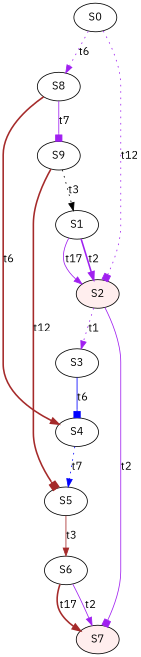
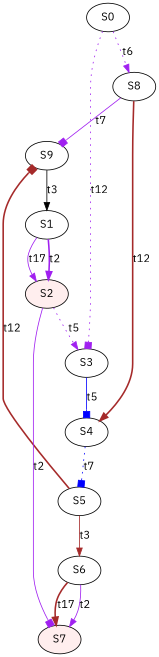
  digraph {
    fontname="IBM Plex Sans"
    node [fillcolor="#FFFFFF" fontname="IBM Plex Sans" style=filled]
    edge [arrowhead=normal color=purple fontname="IBM Plex Sans" style=solid]
    S8 [style=""]
    S9
    S4
    S1 [style=""]
    S5
    S6 [style=""]
    S7 [fillcolor="#FFEEEE"]
    S2 [fillcolor="#FFEEEE"]
    S3
    S0
    S8 -> S9 [arrowhead=box label=t7]
-   S8 -> S4 [color=brown label=t6 style=bold]
-   S9 -> S1 [color=black label=t3 style=dotted]
-   S9 -> S5 [arrowhead=box color=brown label=t12 style=bold]
-   S4 -> S5 [color=blue label=t7 style=dotted]
+   S8 -> S4 [color=brown label=t12 style=bold]
+   S9 -> S1 [color=black label=t3]
+   S5 -> S9 [arrowhead=box color=brown label=t12 style=bold]
+   S4 -> S5 [arrowhead=box color=blue label=t7 style=dotted]
    S1 -> S2 [label=t2 style=bold]
    S1 -> S2 [label=t17]
    S5 -> S6 [color=brown label=t3]
    S6 -> S7 [label=t2]
    S6 -> S7 [color=brown label=t17 style=bold]
    S2 -> S7 [arrowhead=box label=t2]
-   S2 -> S3 [label=t1 style=dotted]
-   S3 -> S4 [arrowhead=box color=blue label=t6]
+   S2 -> S3 [label=t5 style=dotted]
+   S3 -> S4 [arrowhead=box color=blue label=t5]
    S0 -> S8 [label=t6 style=dotted]
-   S0 -> S2 [arrowhead=box label=t12 style=dotted]
+   S0 -> S3 [arrowhead=box label=t12 style=dotted]
  }
